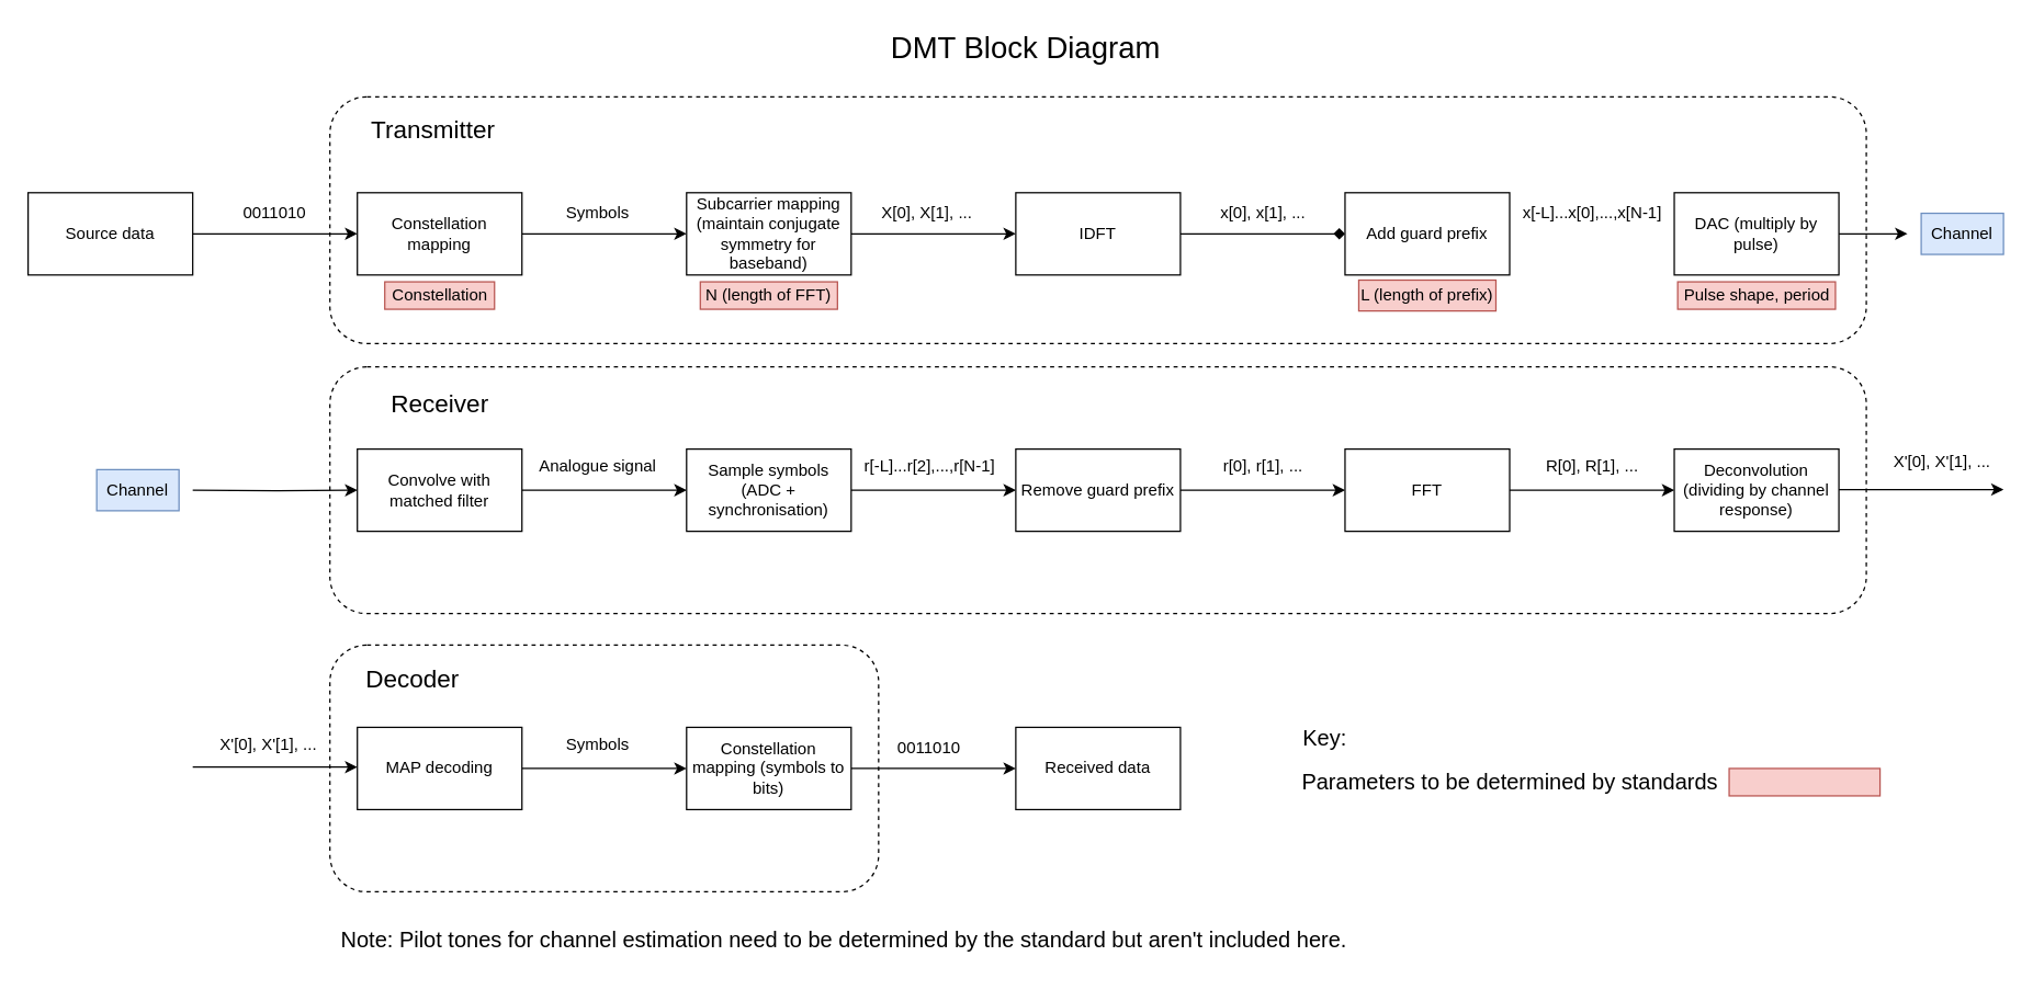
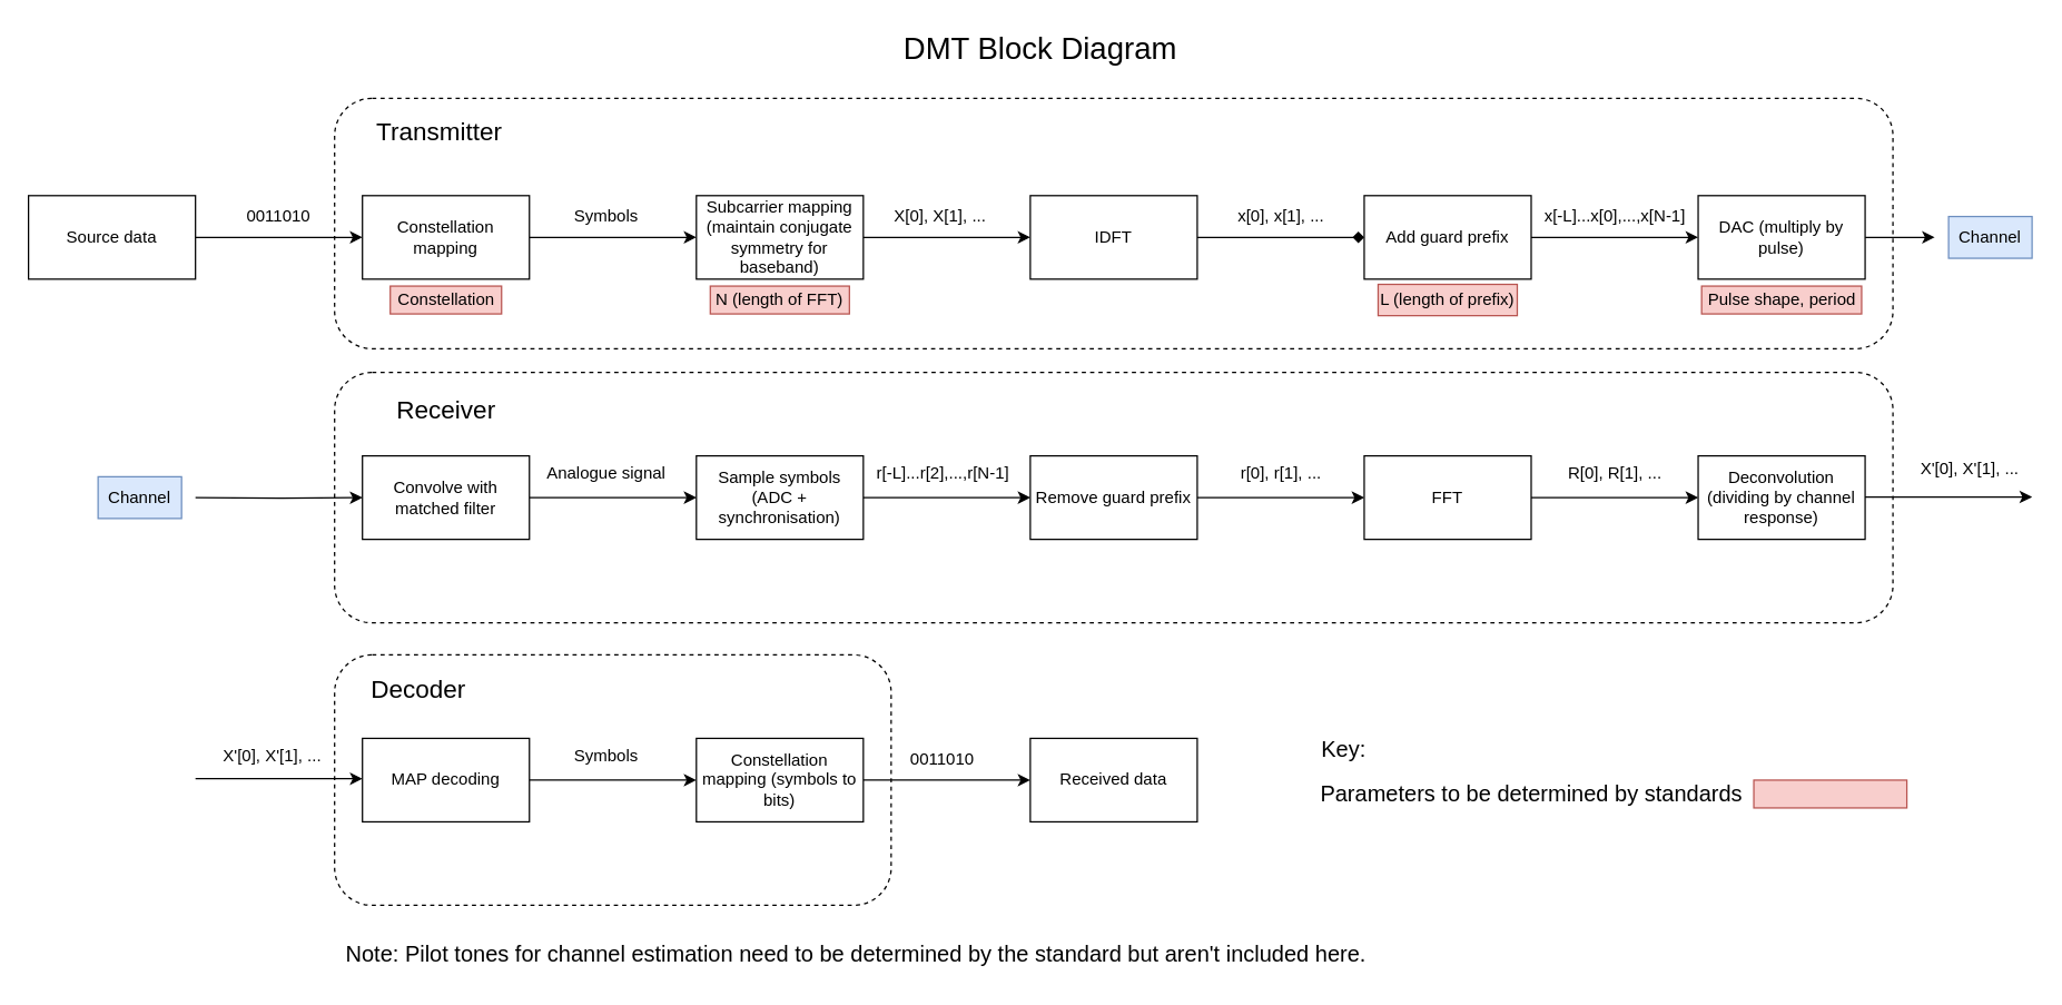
  <mxCell id="0" />
  <mxCell id="1" parent="0" />
  <mxCell id="2" value="" style="rounded=1;whiteSpace=wrap;html=1;fontSize=18;fillColor=none;dashed=1;" parent="1" vertex="1"><mxGeometry x="240" y="470" width="400" height="180" as="geometry" /></mxCell>
  <mxCell id="3" value="" style="rounded=1;whiteSpace=wrap;html=1;fontSize=18;fillColor=none;dashed=1;" parent="1" vertex="1"><mxGeometry x="240" y="267" width="1120" height="180" as="geometry" /></mxCell>
  <mxCell id="4" value="" style="rounded=1;whiteSpace=wrap;html=1;fontSize=18;fillColor=none;dashed=1;" parent="1" vertex="1"><mxGeometry x="240" y="70" width="1120" height="180" as="geometry" /></mxCell>
  <mxCell id="5" value="" style="edgeStyle=orthogonalEdgeStyle;rounded=0;orthogonalLoop=1;jettySize=auto;html=1;" parent="1" source="6" target="8" edge="1"><mxGeometry relative="1" as="geometry" /></mxCell>
  <mxCell id="6" value="Source data" style="rounded=0;whiteSpace=wrap;html=1;" parent="1" vertex="1"><mxGeometry x="20" y="140" width="120" height="60" as="geometry" /></mxCell>
  <mxCell id="7" value="" style="edgeStyle=orthogonalEdgeStyle;rounded=0;orthogonalLoop=1;jettySize=auto;html=1;" parent="1" source="8" target="10" edge="1"><mxGeometry relative="1" as="geometry" /></mxCell>
  <mxCell id="8" value="Constellation mapping" style="rounded=0;whiteSpace=wrap;html=1;" parent="1" vertex="1"><mxGeometry x="260" y="140" width="120" height="60" as="geometry" /></mxCell>
  <mxCell id="9" value="" style="edgeStyle=orthogonalEdgeStyle;rounded=0;orthogonalLoop=1;jettySize=auto;html=1;" parent="1" source="10" target="12" edge="1"><mxGeometry relative="1" as="geometry" /></mxCell>
  <mxCell id="10" value="Subcarrier mapping&lt;br&gt;(maintain conjugate symmetry for baseband)" style="rounded=0;whiteSpace=wrap;html=1;" parent="1" vertex="1"><mxGeometry x="500" y="140" width="120" height="60" as="geometry" /></mxCell>
  <mxCell id="11" value="" style="edgeStyle=orthogonalEdgeStyle;rounded=0;orthogonalLoop=1;jettySize=auto;html=1;endArrow=diamond;" parent="1" source="12" target="14" edge="1"><mxGeometry relative="1" as="geometry" /></mxCell>
  <mxCell id="12" value="IDFT" style="whiteSpace=wrap;html=1;rounded=0;" parent="1" vertex="1"><mxGeometry x="740" y="140" width="120" height="60" as="geometry" /></mxCell>
+ <mxCell id="13" value="" style="edgeStyle=orthogonalEdgeStyle;rounded=0;orthogonalLoop=1;jettySize=auto;html=1;" parent="1" source="14" target="16" edge="1"><mxGeometry relative="1" as="geometry" /></mxCell>
  <mxCell id="14" value="Add guard prefix" style="whiteSpace=wrap;html=1;rounded=0;" parent="1" vertex="1"><mxGeometry x="980" y="140" width="120" height="60" as="geometry" /></mxCell>
  <mxCell id="15" value="" style="edgeStyle=orthogonalEdgeStyle;rounded=0;orthogonalLoop=1;jettySize=auto;html=1;" parent="1" source="16" edge="1"><mxGeometry relative="1" as="geometry"><mxPoint x="1390" y="170" as="targetPoint" /></mxGeometry></mxCell>
  <mxCell id="16" value="DAC (multiply by pulse)" style="whiteSpace=wrap;html=1;rounded=0;" parent="1" vertex="1"><mxGeometry x="1220" y="140" width="120" height="60" as="geometry" /></mxCell>
  <mxCell id="17" value="Constellation" style="text;html=1;align=center;verticalAlign=middle;resizable=0;points=[];autosize=1;strokeColor=#b85450;fillColor=#f8cecc;" parent="1" vertex="1"><mxGeometry x="280" y="205" width="80" height="20" as="geometry" /></mxCell>
  <mxCell id="18" value="N (length of FFT)" style="text;html=1;strokeColor=#b85450;fillColor=#f8cecc;align=center;verticalAlign=middle;whiteSpace=wrap;rounded=0;" parent="1" vertex="1"><mxGeometry x="510" y="205" width="100" height="20" as="geometry" /></mxCell>
  <mxCell id="19" value="L (length of prefix)" style="text;html=1;strokeColor=#b85450;fillColor=#f8cecc;align=center;verticalAlign=middle;whiteSpace=wrap;rounded=0;" parent="1" vertex="1"><mxGeometry x="990" y="203.75" width="100" height="22.5" as="geometry" /></mxCell>
  <mxCell id="20" value="Pulse shape, period" style="text;html=1;strokeColor=#b85450;fillColor=#f8cecc;align=center;verticalAlign=middle;whiteSpace=wrap;rounded=0;" parent="1" vertex="1"><mxGeometry x="1222.5" y="205" width="115" height="20" as="geometry" /></mxCell>
  <mxCell id="21" value="Channel" style="text;html=1;strokeColor=#6c8ebf;fillColor=#dae8fc;align=center;verticalAlign=middle;whiteSpace=wrap;rounded=0;" parent="1" vertex="1"><mxGeometry x="1400" y="155" width="60" height="30" as="geometry" /></mxCell>
  <mxCell id="22" value="" style="edgeStyle=orthogonalEdgeStyle;rounded=0;orthogonalLoop=1;jettySize=auto;html=1;" parent="1" source="23" target="26" edge="1"><mxGeometry relative="1" as="geometry" /></mxCell>
  <mxCell id="23" value="Convolve with matched filter" style="rounded=0;whiteSpace=wrap;html=1;" parent="1" vertex="1"><mxGeometry x="260" y="327" width="120" height="60" as="geometry" /></mxCell>
  <mxCell id="24" value="" style="edgeStyle=orthogonalEdgeStyle;rounded=0;orthogonalLoop=1;jettySize=auto;html=1;entryX=0;entryY=0.5;entryDx=0;entryDy=0;" parent="1" target="23" edge="1"><mxGeometry relative="1" as="geometry"><mxPoint x="140" y="357" as="sourcePoint" /><mxPoint x="250" y="357" as="targetPoint" /></mxGeometry></mxCell>
  <mxCell id="25" value="" style="edgeStyle=orthogonalEdgeStyle;rounded=0;orthogonalLoop=1;jettySize=auto;html=1;" parent="1" source="26" target="28" edge="1"><mxGeometry relative="1" as="geometry" /></mxCell>
  <mxCell id="26" value="Sample symbols (ADC + synchronisation)" style="whiteSpace=wrap;html=1;rounded=0;" parent="1" vertex="1"><mxGeometry x="500" y="327" width="120" height="60" as="geometry" /></mxCell>
  <mxCell id="27" value="" style="edgeStyle=orthogonalEdgeStyle;rounded=0;orthogonalLoop=1;jettySize=auto;html=1;" parent="1" source="28" target="30" edge="1"><mxGeometry relative="1" as="geometry" /></mxCell>
  <mxCell id="28" value="Remove guard prefix" style="whiteSpace=wrap;html=1;rounded=0;" parent="1" vertex="1"><mxGeometry x="740" y="327" width="120" height="60" as="geometry" /></mxCell>
  <mxCell id="29" value="" style="edgeStyle=orthogonalEdgeStyle;rounded=0;orthogonalLoop=1;jettySize=auto;html=1;fontSize=18;" parent="1" source="30" target="49" edge="1"><mxGeometry relative="1" as="geometry" /></mxCell>
  <mxCell id="30" value="FFT" style="whiteSpace=wrap;html=1;rounded=0;" parent="1" vertex="1"><mxGeometry x="980" y="327" width="120" height="60" as="geometry" /></mxCell>
  <mxCell id="31" value="" style="edgeStyle=orthogonalEdgeStyle;rounded=0;orthogonalLoop=1;jettySize=auto;html=1;" parent="1" source="32" target="34" edge="1"><mxGeometry relative="1" as="geometry" /></mxCell>
  <mxCell id="32" value="MAP decoding" style="whiteSpace=wrap;html=1;rounded=0;" parent="1" vertex="1"><mxGeometry x="260" y="530" width="120" height="60" as="geometry" /></mxCell>
  <mxCell id="33" value="" style="edgeStyle=orthogonalEdgeStyle;rounded=0;orthogonalLoop=1;jettySize=auto;html=1;fontSize=18;" parent="1" source="34" target="42" edge="1"><mxGeometry relative="1" as="geometry" /></mxCell>
  <mxCell id="34" value="Constellation mapping (symbols to bits)" style="whiteSpace=wrap;html=1;rounded=0;" parent="1" vertex="1"><mxGeometry x="500" y="530" width="120" height="60" as="geometry" /></mxCell>
  <mxCell id="35" value="0011010" style="text;html=1;strokeColor=none;fillColor=none;align=center;verticalAlign=middle;whiteSpace=wrap;rounded=0;" parent="1" vertex="1"><mxGeometry x="170" y="140" width="60" height="30" as="geometry" /></mxCell>
  <mxCell id="36" value="X[0], X[1], ..." style="text;html=1;align=center;verticalAlign=middle;resizable=0;points=[];autosize=1;strokeColor=none;fillColor=none;" parent="1" vertex="1"><mxGeometry x="635" y="145" width="80" height="20" as="geometry" /></mxCell>
  <mxCell id="37" value="Symbols" style="text;html=1;align=center;verticalAlign=middle;resizable=0;points=[];autosize=1;strokeColor=none;fillColor=none;" parent="1" vertex="1"><mxGeometry x="405" y="145" width="60" height="20" as="geometry" /></mxCell>
  <mxCell id="38" value="x[0], x[1], ..." style="text;html=1;align=center;verticalAlign=middle;resizable=0;points=[];autosize=1;strokeColor=none;fillColor=none;" parent="1" vertex="1"><mxGeometry x="880" y="145" width="80" height="20" as="geometry" /></mxCell>
  <mxCell id="39" value="x[-L]...x[0],...,x[N-1]" style="text;html=1;align=center;verticalAlign=middle;resizable=0;points=[];autosize=1;strokeColor=none;fillColor=none;" parent="1" vertex="1"><mxGeometry x="1100" y="145" width="120" height="20" as="geometry" /></mxCell>
  <mxCell id="40" value="Transmitter" style="text;html=1;align=center;verticalAlign=middle;resizable=0;points=[];autosize=1;strokeColor=none;fillColor=none;fontSize=18;" parent="1" vertex="1"><mxGeometry x="260" y="80" width="110" height="30" as="geometry" /></mxCell>
  <mxCell id="41" value="Channel" style="text;html=1;strokeColor=#6c8ebf;fillColor=#dae8fc;align=center;verticalAlign=middle;whiteSpace=wrap;rounded=0;" parent="1" vertex="1"><mxGeometry x="70" y="342" width="60" height="30" as="geometry" /></mxCell>
  <mxCell id="42" value="Received data" style="whiteSpace=wrap;html=1;rounded=0;" parent="1" vertex="1"><mxGeometry x="740" y="530" width="120" height="60" as="geometry" /></mxCell>
  <mxCell id="43" value="Receiver" style="text;html=1;align=center;verticalAlign=middle;resizable=0;points=[];autosize=1;strokeColor=none;fillColor=none;fontSize=18;" parent="1" vertex="1"><mxGeometry x="275" y="280" width="90" height="30" as="geometry" /></mxCell>
  <mxCell id="44" value="Symbols" style="text;html=1;align=center;verticalAlign=middle;resizable=0;points=[];autosize=1;strokeColor=none;fillColor=none;" parent="1" vertex="1"><mxGeometry x="405" y="533" width="60" height="20" as="geometry" /></mxCell>
  <mxCell id="45" value="R[0], R[1], ..." style="text;html=1;align=center;verticalAlign=middle;resizable=0;points=[];autosize=1;strokeColor=none;fillColor=none;" parent="1" vertex="1"><mxGeometry x="1120" y="330" width="80" height="20" as="geometry" /></mxCell>
  <mxCell id="46" value="r[-L]...r[2],...,r[N-1]" style="text;html=1;align=center;verticalAlign=middle;resizable=0;points=[];autosize=1;strokeColor=none;fillColor=none;" parent="1" vertex="1"><mxGeometry x="622" y="330" width="110" height="20" as="geometry" /></mxCell>
  <mxCell id="47" value="r[0], r[1], ..." style="text;html=1;align=center;verticalAlign=middle;resizable=0;points=[];autosize=1;strokeColor=none;fillColor=none;" parent="1" vertex="1"><mxGeometry x="885" y="330" width="70" height="20" as="geometry" /></mxCell>
  <mxCell id="48" value="Analogue signal" style="text;html=1;align=center;verticalAlign=middle;resizable=0;points=[];autosize=1;strokeColor=none;fillColor=none;" parent="1" vertex="1"><mxGeometry x="385" y="330" width="100" height="20" as="geometry" /></mxCell>
  <mxCell id="49" value="Deconvolution (dividing by channel response)" style="whiteSpace=wrap;html=1;rounded=0;" parent="1" vertex="1"><mxGeometry x="1220" y="327" width="120" height="60" as="geometry" /></mxCell>
  <mxCell id="50" value="" style="edgeStyle=orthogonalEdgeStyle;rounded=0;orthogonalLoop=1;jettySize=auto;html=1;fontSize=18;" parent="1" edge="1"><mxGeometry relative="1" as="geometry"><mxPoint x="1340" y="356.57" as="sourcePoint" /><mxPoint x="1460" y="356.57" as="targetPoint" /></mxGeometry></mxCell>
  <mxCell id="51" value="X'[0], X'[1], ..." style="text;html=1;align=center;verticalAlign=middle;resizable=0;points=[];autosize=1;strokeColor=none;fillColor=none;" parent="1" vertex="1"><mxGeometry x="1370" y="327" width="90" height="20" as="geometry" /></mxCell>
  <mxCell id="52" value="" style="edgeStyle=orthogonalEdgeStyle;rounded=0;orthogonalLoop=1;jettySize=auto;html=1;fontSize=18;" parent="1" edge="1"><mxGeometry relative="1" as="geometry"><mxPoint x="140" y="559" as="sourcePoint" /><mxPoint x="260" y="559" as="targetPoint" /></mxGeometry></mxCell>
  <mxCell id="53" value="X'[0], X'[1], ..." style="text;html=1;align=center;verticalAlign=middle;resizable=0;points=[];autosize=1;strokeColor=none;fillColor=none;" parent="1" vertex="1"><mxGeometry x="150" y="533" width="90" height="20" as="geometry" /></mxCell>
  <mxCell id="54" value="0011010" style="text;html=1;strokeColor=none;fillColor=none;align=center;verticalAlign=middle;whiteSpace=wrap;rounded=0;" parent="1" vertex="1"><mxGeometry x="647" y="530" width="60" height="30" as="geometry" /></mxCell>
  <mxCell id="55" value="Decoder" style="text;html=1;align=center;verticalAlign=middle;resizable=0;points=[];autosize=1;strokeColor=none;fillColor=none;fontSize=18;" parent="1" vertex="1"><mxGeometry x="260" y="480" width="80" height="30" as="geometry" /></mxCell>
  <mxCell id="56" value="Key:" style="text;html=1;align=center;verticalAlign=middle;resizable=0;points=[];autosize=1;strokeColor=none;fillColor=none;fontSize=16;" parent="1" vertex="1"><mxGeometry x="940" y="528" width="50" height="20" as="geometry" /></mxCell>
  <mxCell id="57" value="Parameters to be determined by standards" style="text;html=1;align=center;verticalAlign=middle;resizable=0;points=[];autosize=1;strokeColor=none;fillColor=none;fontSize=16;" parent="1" vertex="1"><mxGeometry x="940" y="560" width="320" height="20" as="geometry" /></mxCell>
  <mxCell id="58" value="" style="rounded=0;whiteSpace=wrap;html=1;fontSize=18;fillColor=#f8cecc;strokeColor=#b85450;" parent="1" vertex="1"><mxGeometry x="1260" y="560" width="110" height="20" as="geometry" /></mxCell>
  <mxCell id="59" value="Note: Pilot tones for channel estimation need to be determined by the standard but aren't included here." style="text;html=1;strokeColor=none;fillColor=none;align=center;verticalAlign=middle;whiteSpace=wrap;rounded=0;fontSize=16;" parent="1" vertex="1"><mxGeometry x="240" y="670" width="750" height="30" as="geometry" /></mxCell>
  <mxCell id="60" value="DMT Block Diagram&amp;nbsp;" style="text;html=1;align=center;verticalAlign=middle;resizable=0;points=[];autosize=1;strokeColor=none;fillColor=none;fontSize=22;" parent="1" vertex="1"><mxGeometry x="640" y="20" width="220" height="30" as="geometry" /></mxCell>
